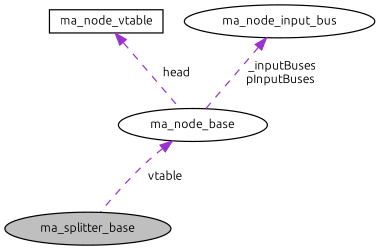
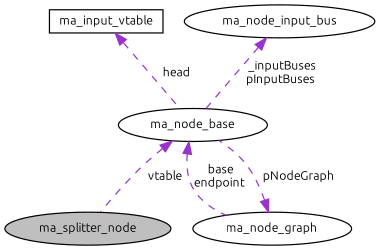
  digraph {
    fontname=Ubuntu
    node [color=black fillcolor=white fontname=Ubuntu fontsize=10 shape=ellipse style=filled]
    edge [color=darkorchid3 dir=back fontname=Ubuntu fontsize=10 labelfontname=Helvetica labelfontsize=10 style=dashed]
-   n1 [fillcolor=grey75 fontcolor=black height=0.2 label=ma_splitter_base width=0.4]
+   n1 [fillcolor=grey75 fontcolor=black height=0.2 label=ma_splitter_node width=0.4]
    n2 [height=0.2 label=ma_node_base width=0.4]
-   n4 [height=0.2 label=ma_node_vtable shape=box width=0.4]
+   n3 [height=0.2 label=ma_node_graph width=0.4]
+   n4 [height=0.2 label=ma_input_vtable shape=box width=0.4]
    n5 [height=0.2 label=ma_node_input_bus width=0.4]
    n2 -> n1 [label=" vtable"]
+   n2 -> n3 [label=" base\nendpoint"]
+   n3 -> n2 [label=" pNodeGraph"]
    n4 -> n2 [label=" head"]
    n5 -> n2 [label=" _inputBuses\npInputBuses"]
  }
